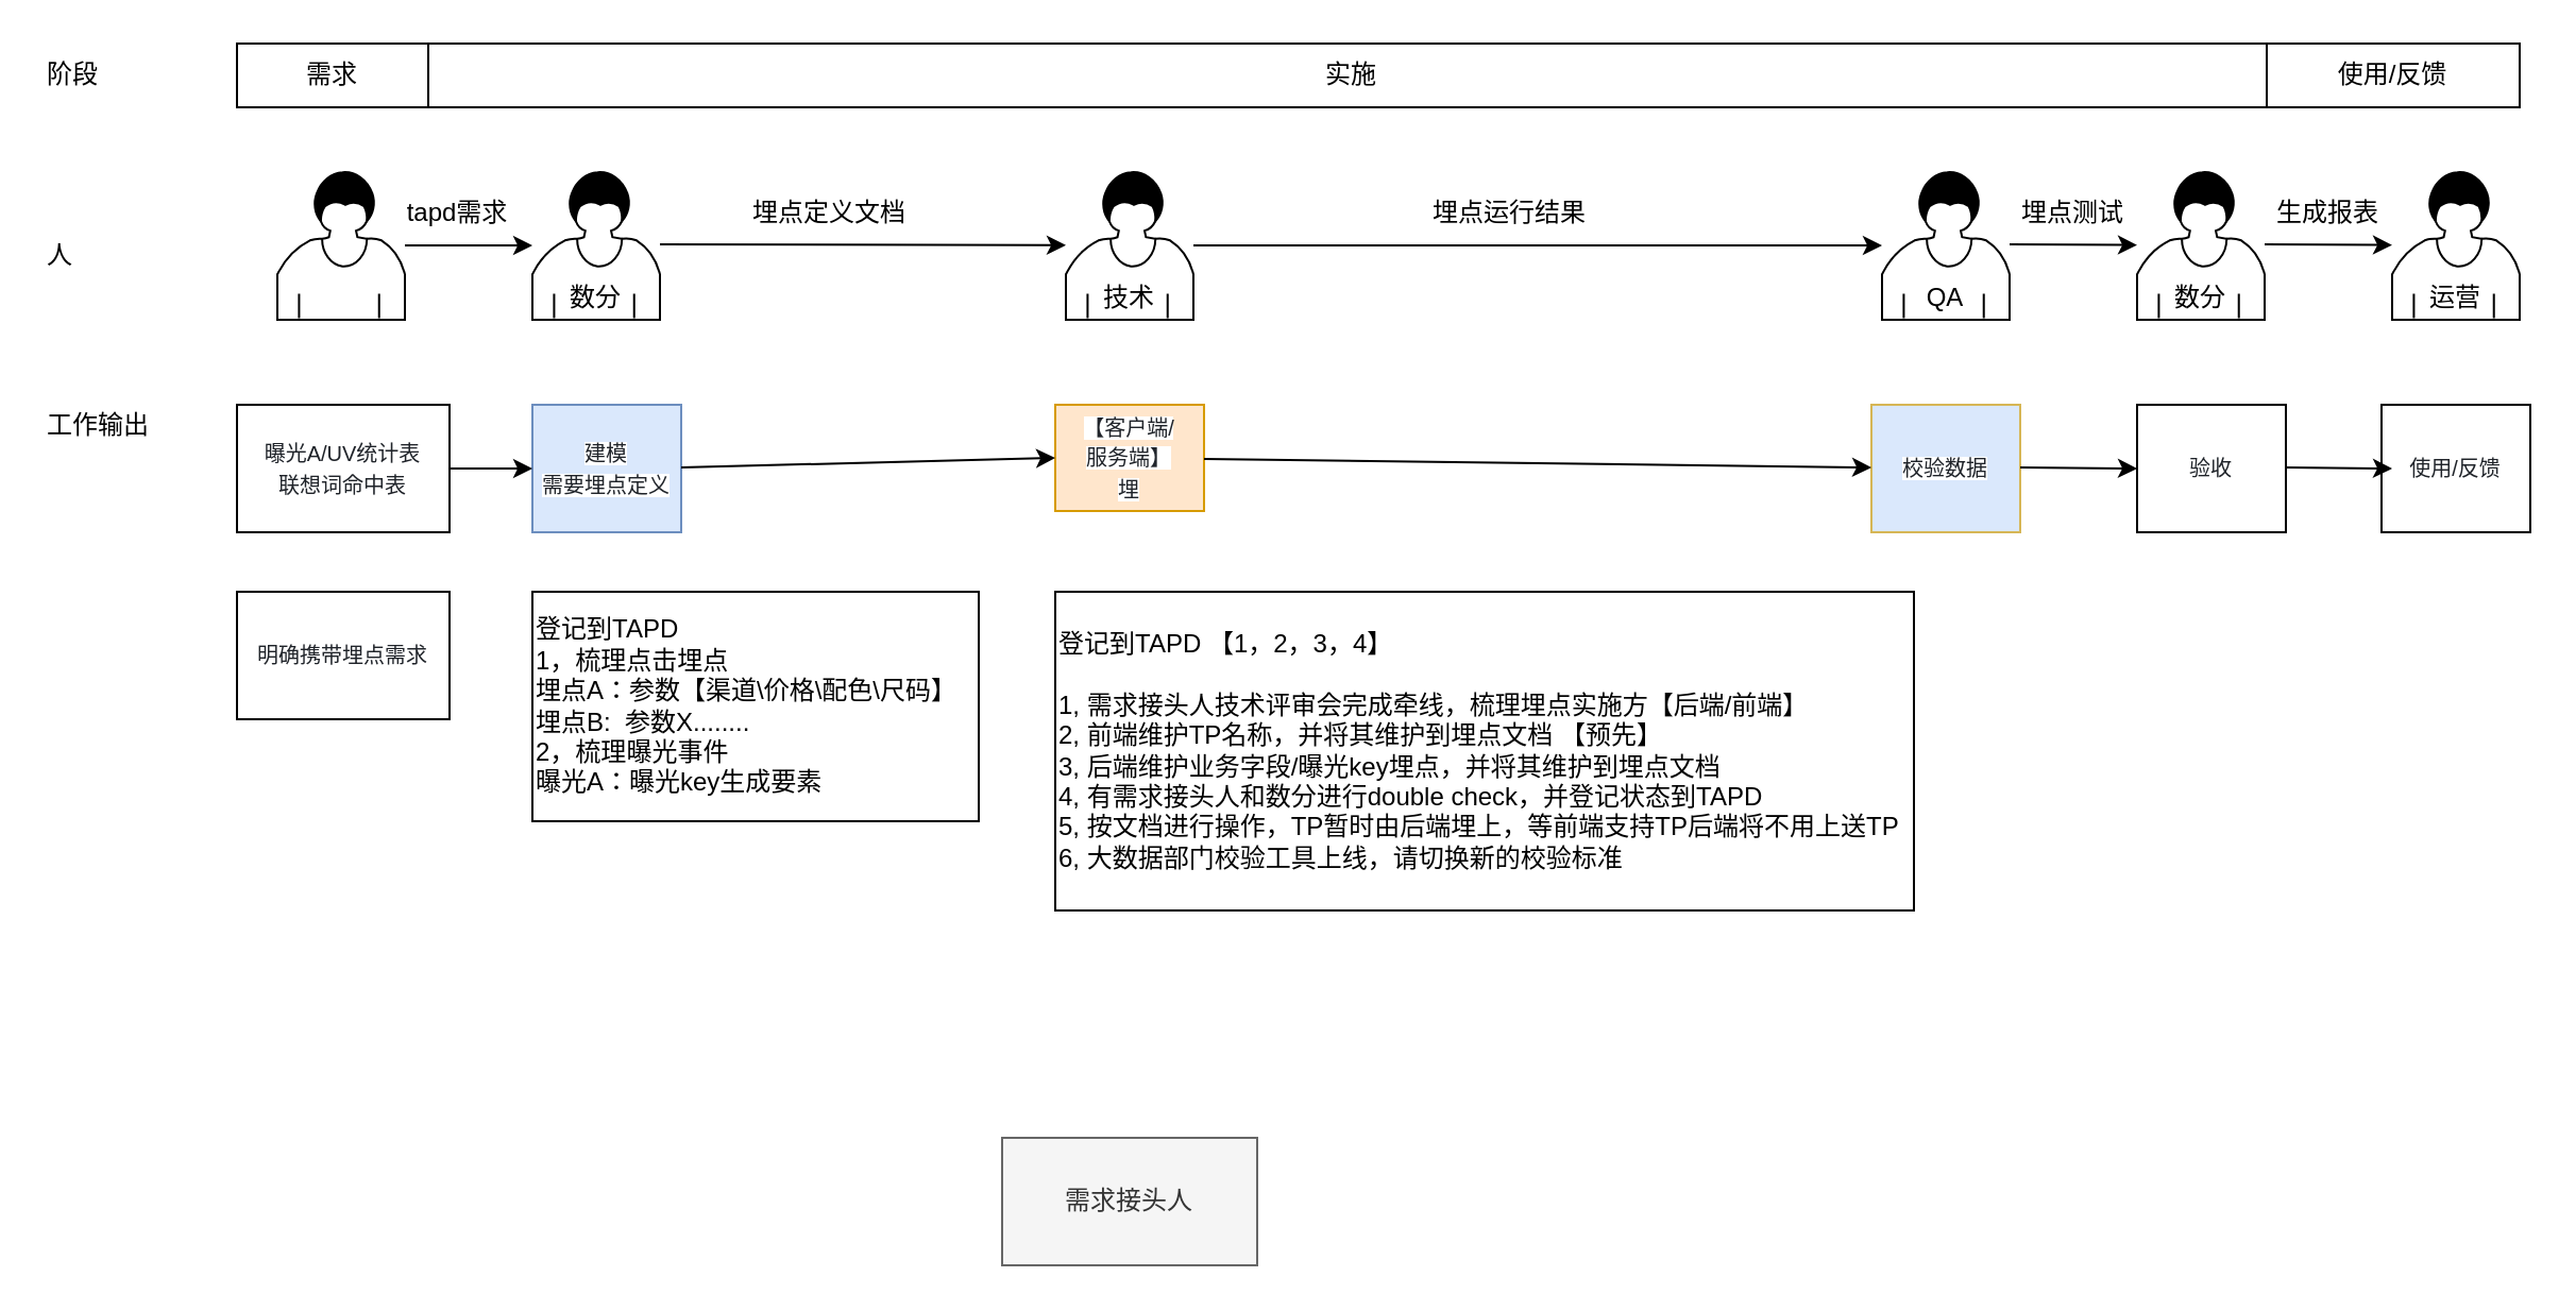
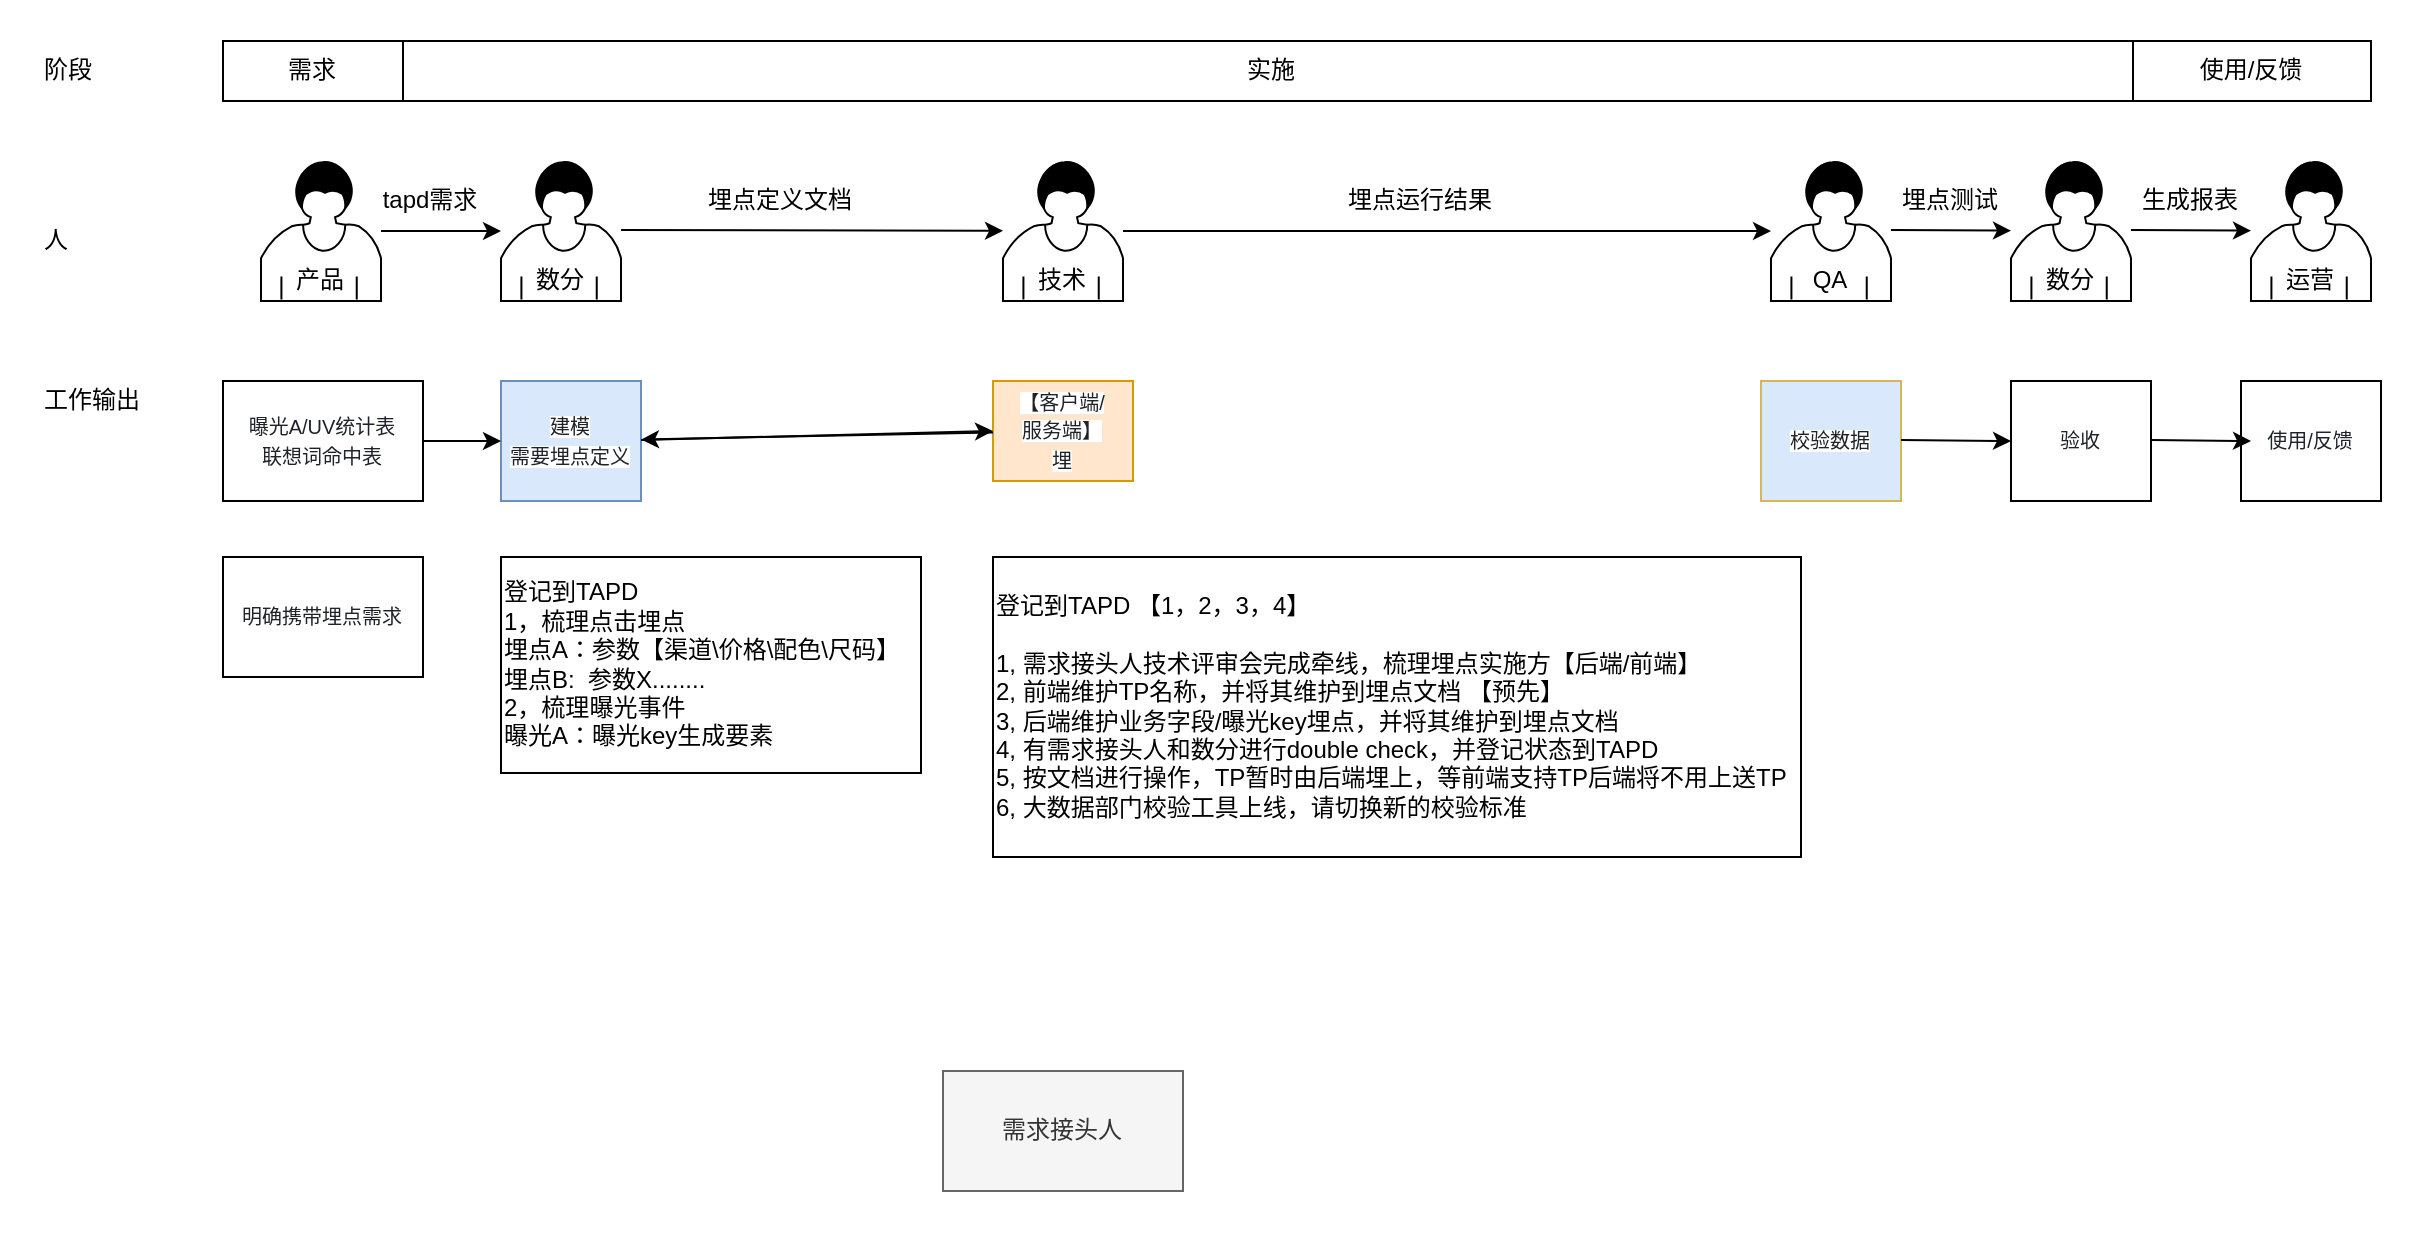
  <mxCell id="0" />
  <mxCell id="1" parent="0" />
  <mxCell id="2" value="" style="shape=mxgraph.bpmn.user_task;html=1;outlineConnect=0;" parent="1" vertex="1"><mxGeometry x="130" y="80" width="60" height="70" as="geometry" /></mxCell>
+ <mxCell id="3" value="产品" style="text;html=1;strokeColor=none;fillColor=none;align=center;verticalAlign=middle;whiteSpace=wrap;rounded=0;" parent="1" vertex="1"><mxGeometry x="140" y="130" width="40" height="20" as="geometry" /></mxCell>
  <mxCell id="4" value="" style="shape=mxgraph.bpmn.user_task;html=1;outlineConnect=0;" parent="1" vertex="1"><mxGeometry x="250" y="80" width="60" height="70" as="geometry" /></mxCell>
  <mxCell id="5" value="数分" style="text;html=1;strokeColor=none;fillColor=none;align=center;verticalAlign=middle;whiteSpace=wrap;rounded=0;" parent="1" vertex="1"><mxGeometry x="260" y="130" width="40" height="20" as="geometry" /></mxCell>
  <mxCell id="6" value="" style="shape=mxgraph.bpmn.user_task;html=1;outlineConnect=0;" parent="1" vertex="1"><mxGeometry x="501" y="80" width="60" height="70" as="geometry" /></mxCell>
  <mxCell id="7" value="技术" style="text;html=1;strokeColor=none;fillColor=none;align=center;verticalAlign=middle;whiteSpace=wrap;rounded=0;" parent="1" vertex="1"><mxGeometry x="511" y="130" width="40" height="20" as="geometry" /></mxCell>
  <mxCell id="8" value="" style="shape=mxgraph.bpmn.user_task;html=1;outlineConnect=0;" parent="1" vertex="1"><mxGeometry x="885" y="80" width="60" height="70" as="geometry" /></mxCell>
  <mxCell id="9" value="QA" style="text;html=1;strokeColor=none;fillColor=none;align=center;verticalAlign=middle;whiteSpace=wrap;rounded=0;" parent="1" vertex="1"><mxGeometry x="895" y="130" width="40" height="20" as="geometry" /></mxCell>
  <mxCell id="10" value="" style="shape=mxgraph.bpmn.user_task;html=1;outlineConnect=0;" parent="1" vertex="1"><mxGeometry x="1005" y="80" width="60" height="70" as="geometry" /></mxCell>
  <mxCell id="11" value="数分" style="text;html=1;strokeColor=none;fillColor=none;align=center;verticalAlign=middle;whiteSpace=wrap;rounded=0;" parent="1" vertex="1"><mxGeometry x="1015" y="130" width="40" height="20" as="geometry" /></mxCell>
  <mxCell id="12" value="" style="shape=mxgraph.bpmn.user_task;html=1;outlineConnect=0;" parent="1" vertex="1"><mxGeometry x="1125" y="80" width="60" height="70" as="geometry" /></mxCell>
  <mxCell id="13" value="运营" style="text;html=1;strokeColor=none;fillColor=none;align=center;verticalAlign=middle;whiteSpace=wrap;rounded=0;" parent="1" vertex="1"><mxGeometry x="1135" y="130" width="40" height="20" as="geometry" /></mxCell>
  <mxCell id="14" value="" style="endArrow=classic;html=1;" parent="1" source="2" target="4" edge="1"><mxGeometry width="50" height="50" relative="1" as="geometry"><mxPoint x="190" y="150" as="sourcePoint" /><mxPoint x="240" y="100" as="targetPoint" /></mxGeometry></mxCell>
  <mxCell id="15" value="" style="endArrow=classic;html=1;" parent="1" target="6" edge="1"><mxGeometry width="50" height="50" relative="1" as="geometry"><mxPoint x="310" y="114.5" as="sourcePoint" /><mxPoint x="370" y="114.5" as="targetPoint" /></mxGeometry></mxCell>
  <mxCell id="16" value="" style="endArrow=classic;html=1;" parent="1" source="6" target="8" edge="1"><mxGeometry width="50" height="50" relative="1" as="geometry"><mxPoint x="650" y="115" as="sourcePoint" /><mxPoint x="815" y="114.833" as="targetPoint" /></mxGeometry></mxCell>
  <mxCell id="17" value="" style="endArrow=classic;html=1;" parent="1" edge="1"><mxGeometry width="50" height="50" relative="1" as="geometry"><mxPoint x="945" y="114.5" as="sourcePoint" /><mxPoint x="1005" y="114.833" as="targetPoint" /></mxGeometry></mxCell>
  <mxCell id="18" value="" style="endArrow=classic;html=1;" parent="1" edge="1"><mxGeometry width="50" height="50" relative="1" as="geometry"><mxPoint x="1065" y="114.5" as="sourcePoint" /><mxPoint x="1125" y="114.833" as="targetPoint" /></mxGeometry></mxCell>
  <mxCell id="19" value="&lt;font color=&quot;#1f2329&quot;&gt;&lt;span style=&quot;font-size: 10px ; background-color: rgb(255 , 255 , 255)&quot;&gt;曝光A/UV统计表&lt;br&gt;联想词命中表&lt;br&gt;&lt;/span&gt;&lt;/font&gt;" style="rounded=0;whiteSpace=wrap;html=1;" parent="1" vertex="1"><mxGeometry x="111" y="190" width="100" height="60" as="geometry" /></mxCell>
  <mxCell id="20" value="&lt;font color=&quot;#1f2329&quot;&gt;&lt;span style=&quot;font-size: 10px ; background-color: rgb(255 , 255 , 255)&quot;&gt;建模&lt;br&gt;需要埋点定义&lt;br&gt;&lt;/span&gt;&lt;/font&gt;" style="rounded=0;whiteSpace=wrap;html=1;fillColor=#dae8fc;strokeColor=#6c8ebf;" parent="1" vertex="1"><mxGeometry x="250" y="190" width="70" height="60" as="geometry" /></mxCell>
  <mxCell id="21" value="&lt;font color=&quot;#1f2329&quot;&gt;&lt;span style=&quot;font-size: 10px ; background-color: rgb(255 , 255 , 255)&quot;&gt;【客户端/&lt;br&gt;服务端】&lt;br&gt;埋&lt;br&gt;&lt;/span&gt;&lt;/font&gt;" style="rounded=0;whiteSpace=wrap;html=1;fillColor=#ffe6cc;strokeColor=#d79b00;" parent="1" vertex="1"><mxGeometry x="496" y="190" width="70" height="50" as="geometry" /></mxCell>
  <mxCell id="22" value="&lt;font color=&quot;#1f2329&quot;&gt;&lt;span style=&quot;font-size: 10px ; background-color: rgb(255 , 255 , 255)&quot;&gt;校验数据&lt;br&gt;&lt;/span&gt;&lt;/font&gt;" style="rounded=0;whiteSpace=wrap;html=1;fillColor=#dae8fc;strokeColor=#d6b656;" parent="1" vertex="1"><mxGeometry x="880" y="190" width="70" height="60" as="geometry" /></mxCell>
  <mxCell id="23" value="&lt;font color=&quot;#1f2329&quot;&gt;&lt;span style=&quot;font-size: 10px ; background-color: rgb(255 , 255 , 255)&quot;&gt;验收&lt;br&gt;&lt;/span&gt;&lt;/font&gt;" style="rounded=0;whiteSpace=wrap;html=1;" parent="1" vertex="1"><mxGeometry x="1005" y="190" width="70" height="60" as="geometry" /></mxCell>
  <mxCell id="24" value="&lt;font color=&quot;#1f2329&quot;&gt;&lt;span style=&quot;font-size: 10px ; background-color: rgb(255 , 255 , 255)&quot;&gt;使用/反馈&lt;br&gt;&lt;/span&gt;&lt;/font&gt;" style="rounded=0;whiteSpace=wrap;html=1;" parent="1" vertex="1"><mxGeometry x="1120" y="190" width="70" height="60" as="geometry" /></mxCell>
  <mxCell id="25" value="" style="endArrow=classic;html=1;" parent="1" source="19" edge="1"><mxGeometry width="50" height="50" relative="1" as="geometry"><mxPoint x="210" y="270" as="sourcePoint" /><mxPoint x="250" y="220" as="targetPoint" /></mxGeometry></mxCell>
  <mxCell id="26" value="" style="endArrow=classic;html=1;entryX=0;entryY=0.5;entryDx=0;entryDy=0;" parent="1" target="21" edge="1"><mxGeometry width="50" height="50" relative="1" as="geometry"><mxPoint x="320" y="219.5" as="sourcePoint" /><mxPoint x="360" y="219.5" as="targetPoint" /></mxGeometry></mxCell>
- <mxCell id="27" value="" style="endArrow=classic;html=1;" parent="1" source="21" target="22" edge="1"><mxGeometry width="50" height="50" relative="1" as="geometry"><mxPoint x="760" y="219.5" as="sourcePoint" /><mxPoint x="805" y="220" as="targetPoint" /></mxGeometry></mxCell>
+ <mxCell id="27" value="" style="endArrow=classic;html=1;" parent="1" source="21" target="20" edge="1"><mxGeometry width="50" height="50" relative="1" as="geometry"><mxPoint x="760" y="219.5" as="sourcePoint" /><mxPoint x="805" y="220" as="targetPoint" /></mxGeometry></mxCell>
  <mxCell id="28" value="" style="endArrow=classic;html=1;entryX=0;entryY=0.5;entryDx=0;entryDy=0;" parent="1" target="23" edge="1"><mxGeometry width="50" height="50" relative="1" as="geometry"><mxPoint x="950" y="219.5" as="sourcePoint" /><mxPoint x="995" y="220" as="targetPoint" /></mxGeometry></mxCell>
  <mxCell id="29" value="" style="endArrow=classic;html=1;" parent="1" edge="1"><mxGeometry width="50" height="50" relative="1" as="geometry"><mxPoint x="1075" y="219.5" as="sourcePoint" /><mxPoint x="1125" y="220" as="targetPoint" /></mxGeometry></mxCell>
  <mxCell id="30" value="需求" style="rounded=0;whiteSpace=wrap;html=1;" parent="1" vertex="1"><mxGeometry x="111" y="20" width="90" height="30" as="geometry" /></mxCell>
  <mxCell id="31" value="实施" style="rounded=0;whiteSpace=wrap;html=1;" parent="1" vertex="1"><mxGeometry x="201" y="20" width="869" height="30" as="geometry" /></mxCell>
  <mxCell id="32" value="使用/反馈" style="rounded=0;whiteSpace=wrap;html=1;" parent="1" vertex="1"><mxGeometry x="1066" y="20" width="119" height="30" as="geometry" /></mxCell>
  <mxCell id="33" value="tapd需求" style="text;html=1;strokeColor=none;fillColor=none;align=center;verticalAlign=middle;whiteSpace=wrap;rounded=0;" parent="1" vertex="1"><mxGeometry x="190" y="90" width="50" height="20" as="geometry" /></mxCell>
  <mxCell id="34" value="埋点定义文档" style="text;html=1;strokeColor=none;fillColor=none;align=center;verticalAlign=middle;whiteSpace=wrap;rounded=0;" parent="1" vertex="1"><mxGeometry x="340" y="90" width="100" height="20" as="geometry" /></mxCell>
  <mxCell id="35" value="埋点运行结果" style="text;html=1;strokeColor=none;fillColor=none;align=center;verticalAlign=middle;whiteSpace=wrap;rounded=0;" parent="1" vertex="1"><mxGeometry x="650" y="90" width="120" height="20" as="geometry" /></mxCell>
  <mxCell id="36" value="埋点测试" style="text;html=1;strokeColor=none;fillColor=none;align=center;verticalAlign=middle;whiteSpace=wrap;rounded=0;" parent="1" vertex="1"><mxGeometry x="945" y="90" width="60" height="20" as="geometry" /></mxCell>
  <mxCell id="37" value="生成报表" style="text;html=1;strokeColor=none;fillColor=none;align=center;verticalAlign=middle;whiteSpace=wrap;rounded=0;" parent="1" vertex="1"><mxGeometry x="1065" y="90" width="60" height="20" as="geometry" /></mxCell>
  <mxCell id="38" value="阶段" style="text;html=1;strokeColor=none;fillColor=none;align=left;verticalAlign=middle;whiteSpace=wrap;rounded=0;" parent="1" vertex="1"><mxGeometry x="20" y="25" width="40" height="20" as="geometry" /></mxCell>
  <mxCell id="39" value="人" style="text;html=1;strokeColor=none;fillColor=none;align=left;verticalAlign=middle;whiteSpace=wrap;rounded=0;" parent="1" vertex="1"><mxGeometry x="20" y="110" width="40" height="20" as="geometry" /></mxCell>
  <mxCell id="40" value="工作输出" style="text;html=1;strokeColor=none;fillColor=none;align=left;verticalAlign=middle;whiteSpace=wrap;rounded=0;" parent="1" vertex="1"><mxGeometry x="20" y="190" width="55" height="20" as="geometry" /></mxCell>
  <mxCell id="41" value="&lt;div&gt;&lt;span&gt;登记到TAPD&lt;/span&gt;&lt;/div&gt;&lt;div&gt;1，梳理点击埋点&lt;br&gt;埋点A：参数【渠道\价格\配色\尺码】&lt;br&gt;&lt;/div&gt;&lt;div&gt;埋点B:&amp;nbsp; 参数X........&lt;/div&gt;2，梳理&lt;span&gt;曝光事件&lt;/span&gt;&lt;br&gt;&lt;div&gt;曝光A：曝光key生成要素&lt;br&gt;&lt;/div&gt;" style="rounded=0;whiteSpace=wrap;html=1;align=left;" parent="1" vertex="1"><mxGeometry x="250" y="278" width="210" height="108" as="geometry" /></mxCell>
  <mxCell id="42" value="&lt;div&gt;登记到TAPD 【1，2，3，4】&lt;/div&gt;&lt;div&gt;&lt;br&gt;&lt;/div&gt;&lt;div&gt;1, 需求接头人技术评审会完成牵线，梳理埋点实施方【后端/前端】&lt;/div&gt;&lt;div&gt;2, 前端维护TP名称，并将其维护到埋点文档 【预先】&amp;nbsp;&lt;/div&gt;&lt;div&gt;3, 后端维护业务字段/曝光key埋点，并将其维护到埋点文档&lt;br&gt;4, 有需求接头人和数分进行double check，并登记状态到TAPD&lt;br&gt;5, 按文档进行操作，TP暂时由后端埋上，等前端支持TP后端将不用上送TP&lt;/div&gt;&lt;div&gt;6, 大数据部门校验工具上线，请切换新的校验标准&lt;/div&gt;" style="rounded=0;whiteSpace=wrap;html=1;align=left;" parent="1" vertex="1"><mxGeometry x="496" y="278" width="404" height="150" as="geometry" /></mxCell>
  <mxCell id="43" value="&lt;font color=&quot;#1f2329&quot;&gt;&lt;span style=&quot;font-size: 10px ; background-color: rgb(255 , 255 , 255)&quot;&gt;明确携带埋点需求&lt;br&gt;&lt;/span&gt;&lt;/font&gt;" style="rounded=0;whiteSpace=wrap;html=1;" vertex="1" parent="1"><mxGeometry x="111" y="278" width="100" height="60" as="geometry" /></mxCell>
  <mxCell id="44" value="需求接头人" style="rounded=0;whiteSpace=wrap;html=1;fillColor=#f5f5f5;strokeColor=#666666;fontColor=#333333;" vertex="1" parent="1"><mxGeometry x="471" y="535" width="120" height="60" as="geometry" /></mxCell>
